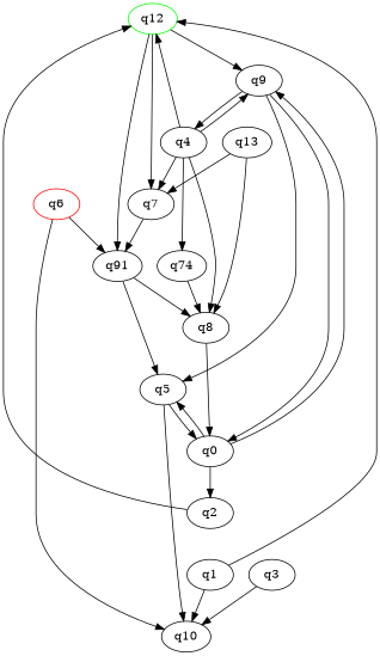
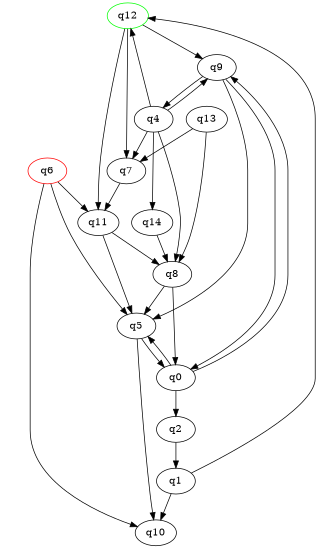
  digraph {
    q12 [color=green initial=1]
    q9
    q7
-   q11 [label=q91]
+   q11
    q5
    q0
    q4
    q8
    q6 [color=red final=1]
    q10
    q2
-   q14 [label=q74]
+   q14
    q1
-   q3
    q13
    q12 -> q9
    q12 -> q7
    q12 -> q11
    q9 -> q5
    q9 -> q0
    q9 -> q4
    q7 -> q11
    q11 -> q5
    q11 -> q8
    q5 -> q0
    q5 -> q10
    q0 -> q9
    q0 -> q5
    q0 -> q2
    q4 -> q12
    q4 -> q9
    q4 -> q7
    q4 -> q8
    q4 -> q14
+   q8 -> q5
    q8 -> q0
    q6 -> q11
+   q6 -> q5
    q6 -> q10
-   q2 -> q12
+   q2 -> q1
    q14 -> q8
    q1 -> q12
    q1 -> q10
-   q3 -> q10
    q13 -> q7
    q13 -> q8
  }
